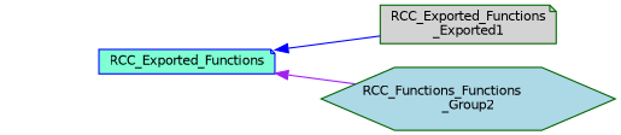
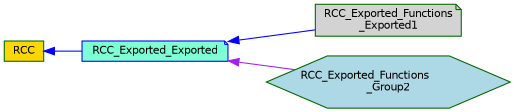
  digraph {
    rankdir=LR
    node [color=darkgreen fontname=Helvetica fontsize=10 shape=note style=filled]
    edge [color=blue dir=back fontname=Helvetica fontsize=10 labelfontname=Helvetica labelfontsize=10 shape=plaintext style=solid]
-   n2 [color=blue fillcolor=aquamarine fontcolor=black height=0.2 label=RCC_Exported_Functions width=0.4]
+   n1 [fillcolor=gold height=0.2 label=RCC shape=box width=0.4]
+   n2 [color=blue fillcolor=aquamarine fontcolor=black height=0.2 label=RCC_Exported_Exported width=0.4]
    n3 [fillcolor=lightgrey height=0.2 label="RCC_Exported_Functions\l_Exported1" width=0.4]
-   n4 [fillcolor=lightblue height=0.2 label="RCC_Functions_Functions\l_Group2" shape=hexagon width=0.4]
+   n4 [fillcolor=lightblue height=0.2 label="RCC_Exported_Functions\l_Group2" shape=hexagon width=0.4]
+   n1 -> n2
    n2 -> n3
    n2 -> n4 [color=purple]
  }
